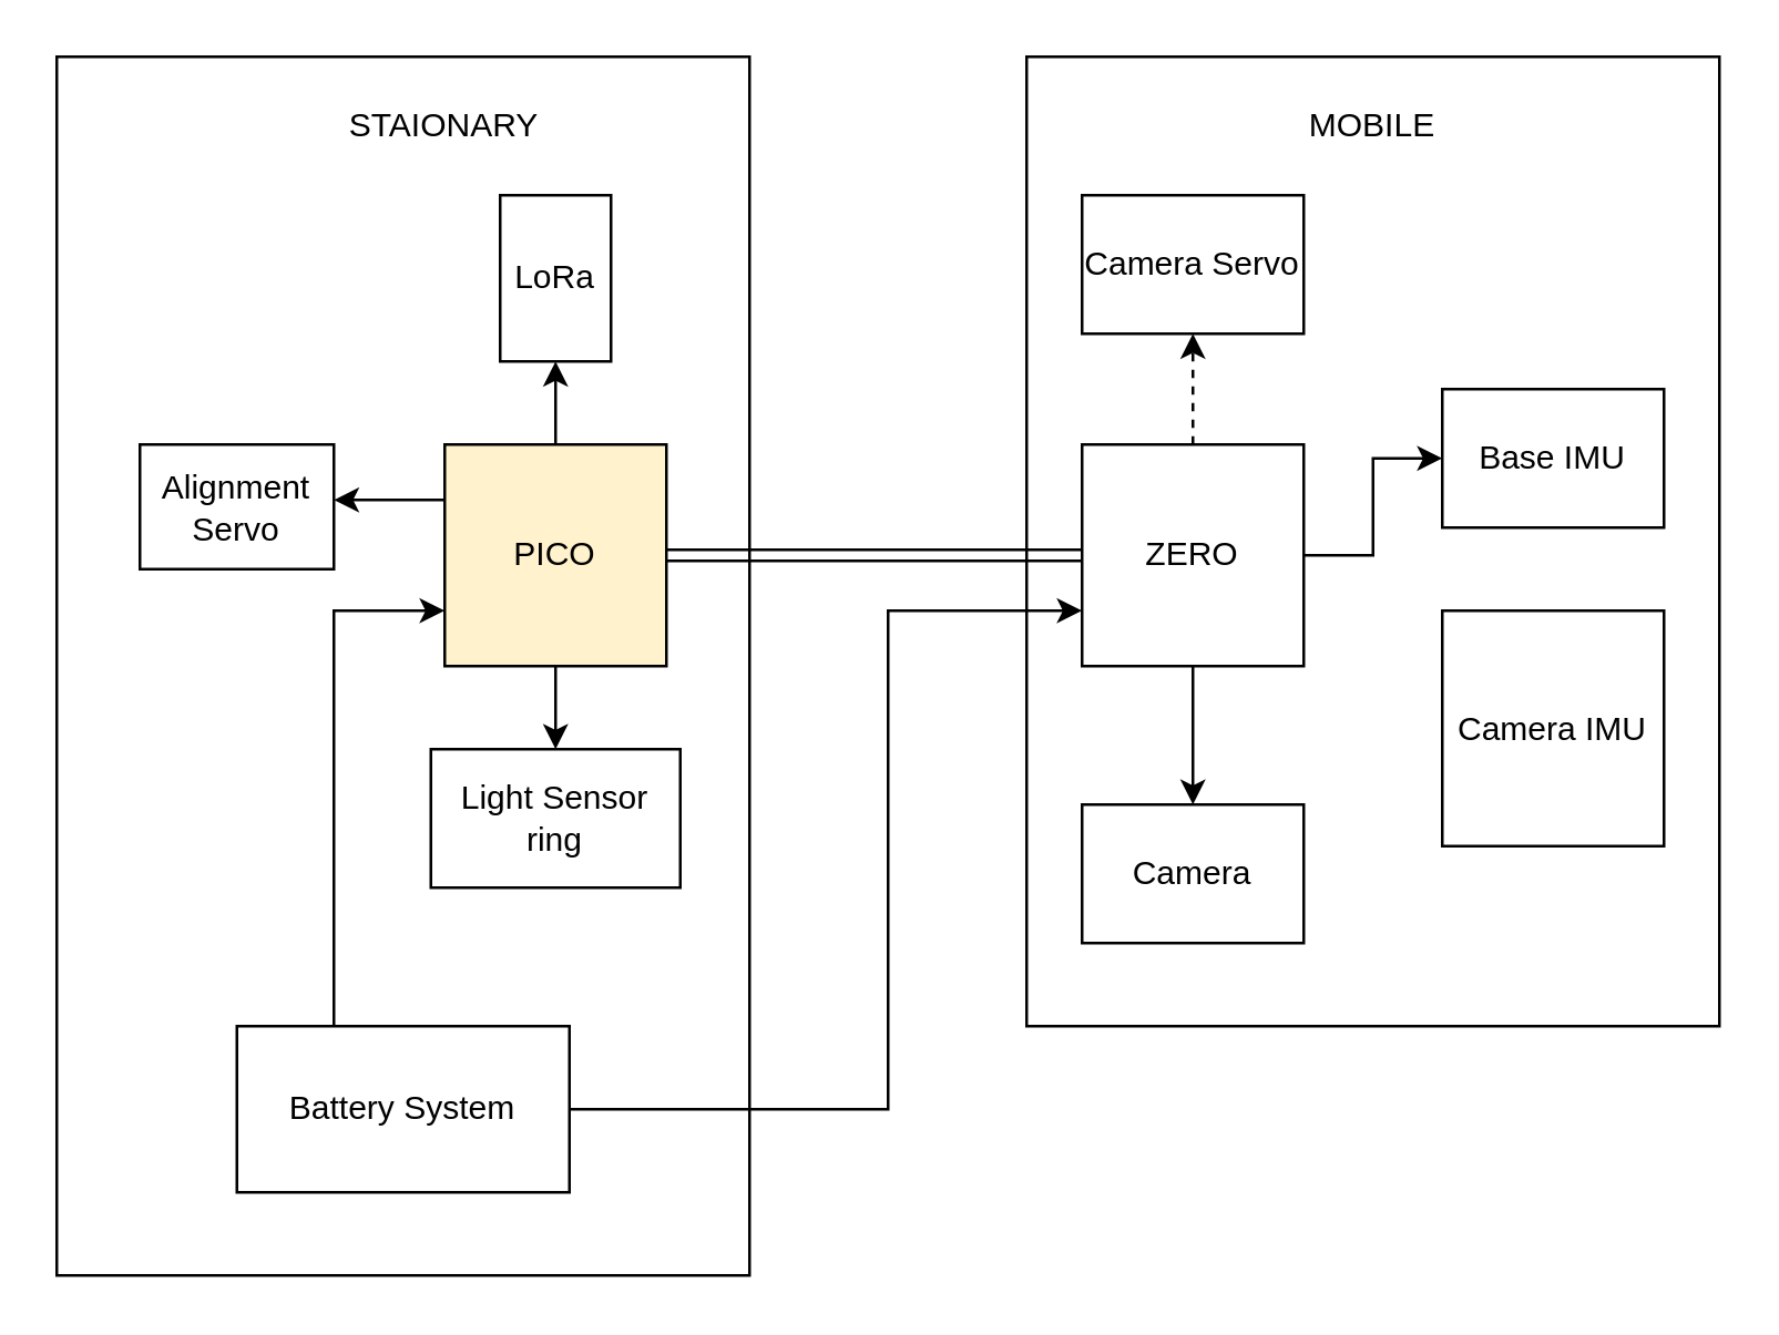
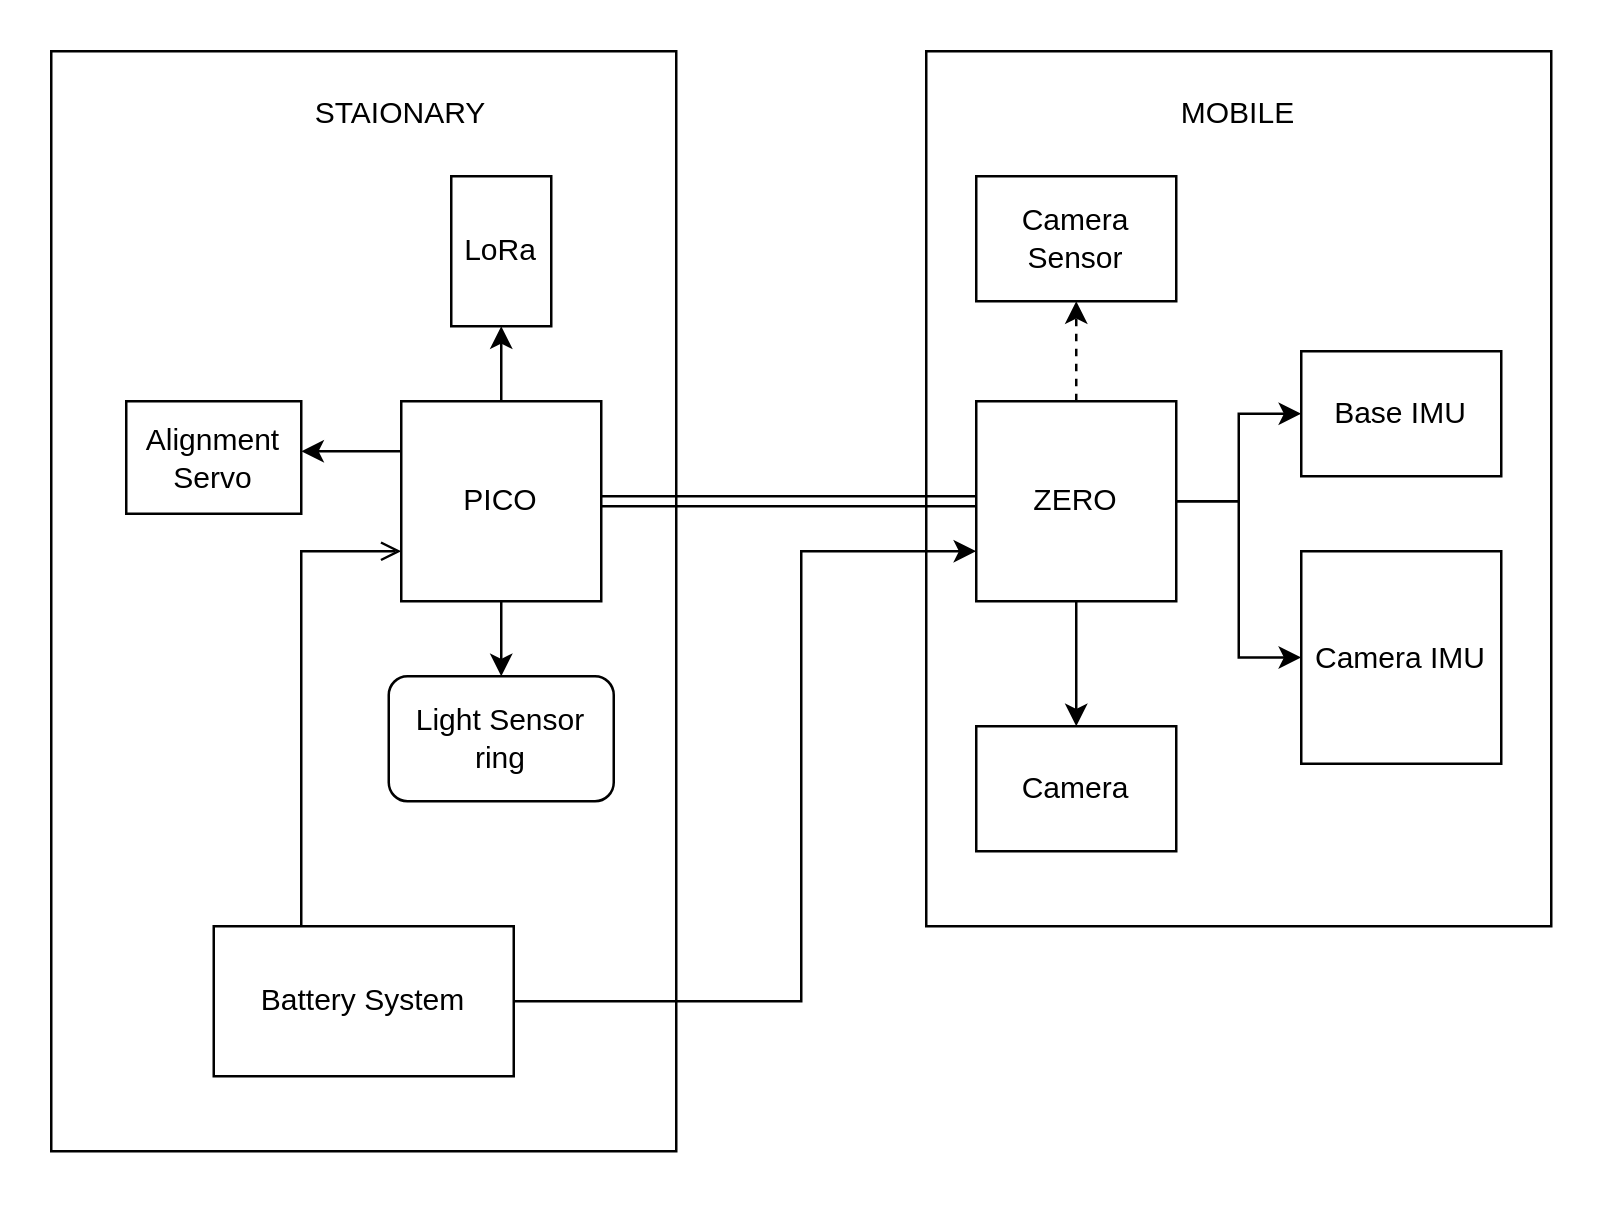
  <mxCell id="0" />
  <mxCell id="1" parent="0" />
  <mxCell id="2" value="" style="rounded=0;whiteSpace=wrap;html=1;" vertex="1" parent="1"><mxGeometry x="370" y="20" width="250" height="350" as="geometry" /></mxCell>
  <mxCell id="3" value="" style="whiteSpace=wrap;html=1;" vertex="1" parent="1"><mxGeometry x="20" y="20" width="250" height="440" as="geometry" /></mxCell>
  <mxCell id="4" style="edgeStyle=orthogonalEdgeStyle;rounded=0;orthogonalLoop=1;jettySize=auto;html=1;" edge="1" parent="1" source="7" target="14"><mxGeometry relative="1" as="geometry" /></mxCell>
  <mxCell id="5" style="edgeStyle=orthogonalEdgeStyle;rounded=0;orthogonalLoop=1;jettySize=auto;html=1;" edge="1" parent="1" source="7" target="15"><mxGeometry relative="1" as="geometry"><Array as="points"><mxPoint x="140" y="180" /><mxPoint x="140" y="180" /></Array></mxGeometry></mxCell>
  <mxCell id="6" style="edgeStyle=orthogonalEdgeStyle;rounded=0;orthogonalLoop=1;jettySize=auto;html=1;" edge="1" parent="1" source="7" target="16"><mxGeometry relative="1" as="geometry" /></mxCell>
- <mxCell id="7" value="PICO" style="whiteSpace=wrap;html=1;aspect=fixed;fillColor=#fff2cc;" vertex="1" parent="1"><mxGeometry x="160" y="160" width="80" height="80" as="geometry" /></mxCell>
+ <mxCell id="7" value="PICO" style="whiteSpace=wrap;html=1;aspect=fixed;" vertex="1" parent="1"><mxGeometry x="160" y="160" width="80" height="80" as="geometry" /></mxCell>
  <mxCell id="8" style="edgeStyle=orthogonalEdgeStyle;rounded=0;orthogonalLoop=1;jettySize=auto;html=1;dashed=1;" edge="1" parent="1" source="13" target="17"><mxGeometry relative="1" as="geometry" /></mxCell>
  <mxCell id="9" style="edgeStyle=orthogonalEdgeStyle;rounded=0;orthogonalLoop=1;jettySize=auto;html=1;" edge="1" parent="1" source="13" target="19"><mxGeometry relative="1" as="geometry" /></mxCell>
+ <mxCell id="10" style="edgeStyle=orthogonalEdgeStyle;rounded=0;orthogonalLoop=1;jettySize=auto;html=1;" edge="1" parent="1" source="13" target="20"><mxGeometry relative="1" as="geometry" /></mxCell>
  <mxCell id="11" style="edgeStyle=orthogonalEdgeStyle;rounded=0;orthogonalLoop=1;jettySize=auto;html=1;" edge="1" parent="1" source="13" target="18"><mxGeometry relative="1" as="geometry" /></mxCell>
  <mxCell id="12" style="edgeStyle=orthogonalEdgeStyle;rounded=0;orthogonalLoop=1;jettySize=auto;html=1;shape=link;" edge="1" parent="1" source="13" target="7"><mxGeometry relative="1" as="geometry" /></mxCell>
  <mxCell id="13" value="ZERO" style="whiteSpace=wrap;html=1;aspect=fixed;" vertex="1" parent="1"><mxGeometry x="390" y="160" width="80" height="80" as="geometry" /></mxCell>
  <mxCell id="14" value="LoRa" style="whiteSpace=wrap;html=1;" vertex="1" parent="1"><mxGeometry x="180" y="70" width="40" height="60" as="geometry" /></mxCell>
  <mxCell id="15" value="Alignment Servo" style="whiteSpace=wrap;html=1;" vertex="1" parent="1"><mxGeometry x="50" y="160" width="70" height="45" as="geometry" /></mxCell>
- <mxCell id="16" value="Light Sensor ring" style="whiteSpace=wrap;html=1;" vertex="1" parent="1"><mxGeometry x="155" y="270" width="90" height="50" as="geometry" /></mxCell>
- <mxCell id="17" value="Camera Servo" style="whiteSpace=wrap;html=1;" vertex="1" parent="1"><mxGeometry x="390" y="70" width="80" height="50" as="geometry" /></mxCell>
+ <mxCell id="16" value="Light Sensor ring" style="whiteSpace=wrap;html=1;rounded=1;" vertex="1" parent="1"><mxGeometry x="155" y="270" width="90" height="50" as="geometry" /></mxCell>
+ <mxCell id="17" value="Camera Sensor" style="whiteSpace=wrap;html=1;" vertex="1" parent="1"><mxGeometry x="390" y="70" width="80" height="50" as="geometry" /></mxCell>
  <mxCell id="18" value="Camera" style="whiteSpace=wrap;html=1;" vertex="1" parent="1"><mxGeometry x="390" y="290" width="80" height="50" as="geometry" /></mxCell>
  <mxCell id="19" value="Base IMU" style="whiteSpace=wrap;html=1;" vertex="1" parent="1"><mxGeometry x="520" y="140" width="80" height="50" as="geometry" /></mxCell>
  <mxCell id="20" value="Camera IMU" style="whiteSpace=wrap;html=1;" vertex="1" parent="1"><mxGeometry x="520" y="220" width="80" height="85" as="geometry" /></mxCell>
  <mxCell id="21" value="STAIONARY" style="text;html=1;strokeColor=none;fillColor=none;align=center;verticalAlign=middle;whiteSpace=wrap;rounded=0;" vertex="1" parent="1"><mxGeometry x="125" y="30" width="70" height="30" as="geometry" /></mxCell>
  <mxCell id="22" value="MOBILE" style="text;html=1;strokeColor=none;fillColor=none;align=center;verticalAlign=middle;whiteSpace=wrap;rounded=0;" vertex="1" parent="1"><mxGeometry x="465" y="30" width="60" height="30" as="geometry" /></mxCell>
  <mxCell id="23" style="edgeStyle=orthogonalEdgeStyle;rounded=0;orthogonalLoop=1;jettySize=auto;html=1;" edge="1" parent="1" source="25" target="13"><mxGeometry relative="1" as="geometry"><Array as="points"><mxPoint x="320" y="400" /><mxPoint x="320" y="220" /></Array></mxGeometry></mxCell>
- <mxCell id="24" style="edgeStyle=orthogonalEdgeStyle;rounded=0;orthogonalLoop=1;jettySize=auto;html=1;entryX=0;entryY=0.75;entryDx=0;entryDy=0;" edge="1" parent="1" source="25" target="7"><mxGeometry relative="1" as="geometry"><Array as="points"><mxPoint x="120" y="220" /></Array></mxGeometry></mxCell>
+ <mxCell id="24" style="edgeStyle=orthogonalEdgeStyle;rounded=0;orthogonalLoop=1;jettySize=auto;html=1;entryX=0;entryY=0.75;entryDx=0;entryDy=0;endArrow=open;" edge="1" parent="1" source="25" target="7"><mxGeometry relative="1" as="geometry"><Array as="points"><mxPoint x="120" y="220" /></Array></mxGeometry></mxCell>
  <mxCell id="25" value="Battery System" style="rounded=0;whiteSpace=wrap;html=1;" vertex="1" parent="1"><mxGeometry x="85" y="370" width="120" height="60" as="geometry" /></mxCell>
